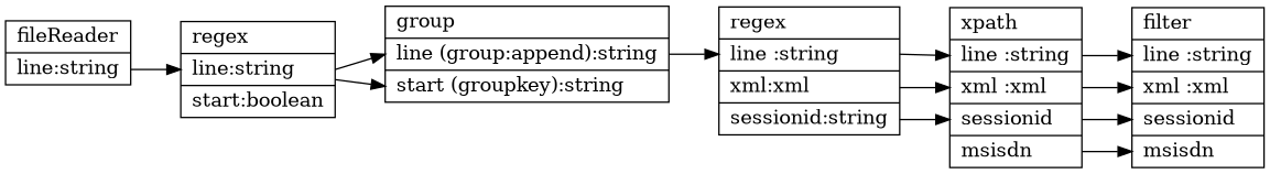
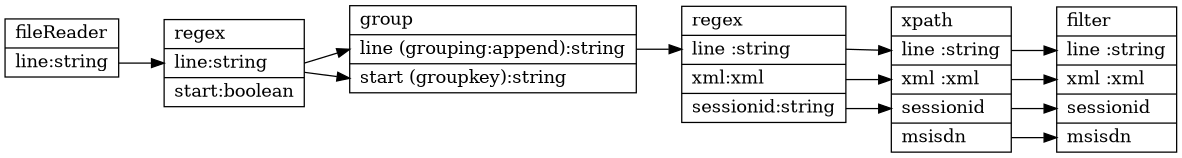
  digraph {
    rankdir=RL
    splines=false
    node [shape=record]
    edge [dir=back headport=line tailport=line]
    n1 [label="{{fileReader\l|<line>line:string\l}}"]
    n2 [label="{{regex\l|<line>line:string\l|start:boolean\l}}"]
-   n3 [label="{{group\l |<line>line (group:append):string\l|<start>start (groupkey):string\l}}"]
+   n3 [label="{{group\l |<line>line (grouping:append):string\l|<start>start (groupkey):string\l}}"]
    n4 [label="{{regex\l |<line>line :string\l|<xml>xml:xml\l|<sessionid>sessionid:string\l}}"]
    n5 [label="{{xpath\l|<line>line :string\l|<xml>xml :xml\l|<sessionid>sessionid\l|<msisdn>msisdn\l}}"]
    n6 [label="{{filter\l |<line>line :string\l|<xml>xml :xml\l|<sessionid>sessionid\l|<msisdn>msisdn\l}}"]
    n2 -> n1
    n3 -> n2
    n3 -> n2 [headport=start tailport=start]
    n4 -> n3
    n5 -> n4
    n5 -> n4 [headport=sessionid tailport=sessionid]
    n5 -> n4 [headport=xml tailport=xml]
    n6 -> n5 [headport=sessionid tailport=sessionid]
    n6 -> n5 [headport=msisdn tailport=msisdn]
    n6 -> n5
    n6 -> n5 [headport=xml tailport=xml]
  }
